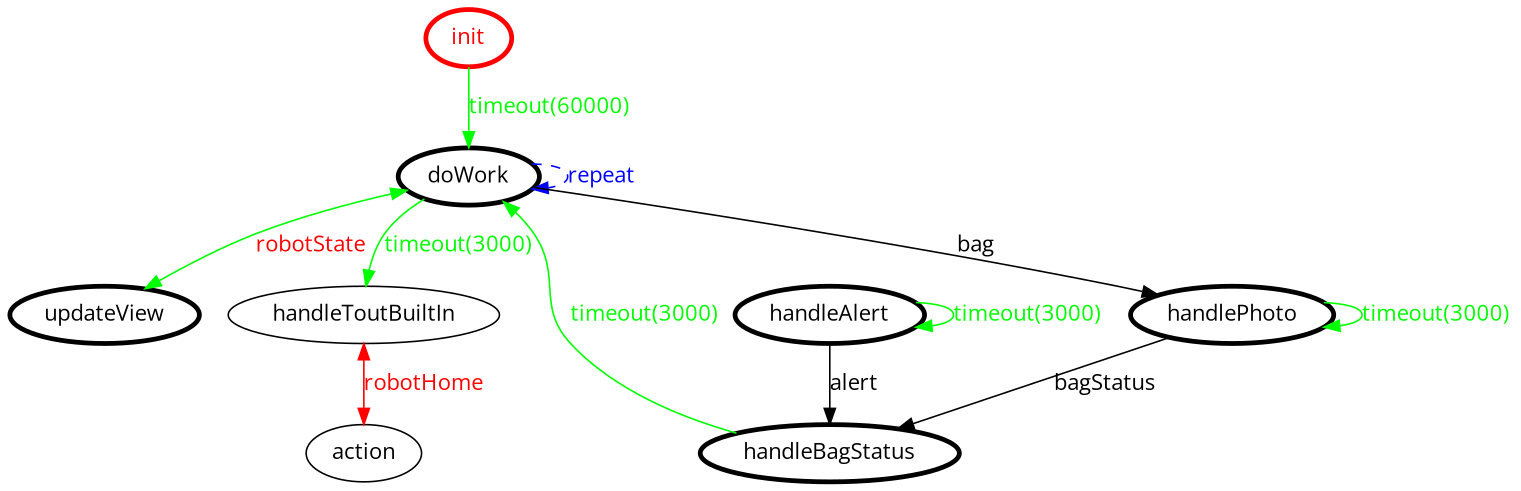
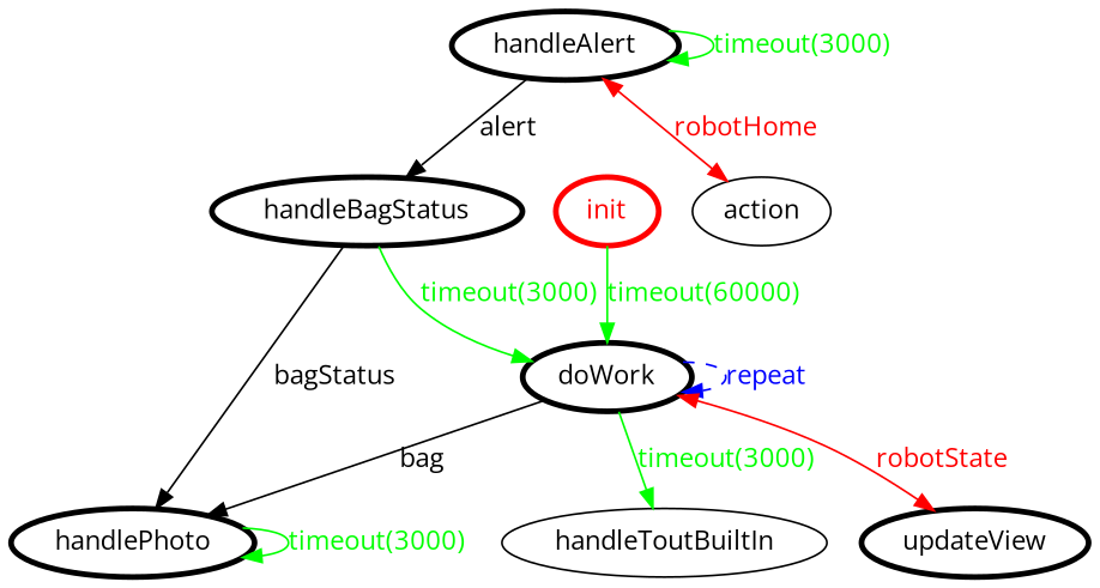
  digraph {
    fontname="Open Sans"
    rankdir=TB
    node [color=black fontcolor=black fontname="Open Sans" penwidth=3]
    edge [color=green fontcolor=green fontname="Open Sans"]
    init [color=red fontcolor=red]
    doWork
    updateView
    handlePhoto
    handleToutBuiltIn [color="" fontcolor="" penwidth=""]
    handleBagStatus
    handleAlert
    action [color="" fontcolor="" penwidth=""]
    init -> doWork [label="timeout(60000)"]
    doWork -> doWork [color=blue fontcolor=blue label="repeat " style=dashed]
-   doWork -> updateView [dir=both fontcolor=red label=robotState]
+   doWork -> updateView [color=red dir=both fontcolor=red label=robotState]
    doWork -> handlePhoto [color=black fontcolor=black label=bag]
    doWork -> handleToutBuiltIn [label="timeout(3000)"]
    handlePhoto -> handlePhoto [label="timeout(3000)"]
-   handlePhoto -> handleBagStatus [color=black fontcolor=black label=bagStatus]
+   handleBagStatus -> handlePhoto [color=black fontcolor=black label=bagStatus]
    handleBagStatus -> doWork [label="timeout(3000)"]
    handleAlert -> handleBagStatus [color=black fontcolor=black label=alert]
    handleAlert -> handleAlert [label="timeout(3000)"]
-   handleToutBuiltIn -> action [color=red dir=both fontcolor=red label=robotHome]
+   handleAlert -> action [color=red dir=both fontcolor=red label=robotHome]
  }
